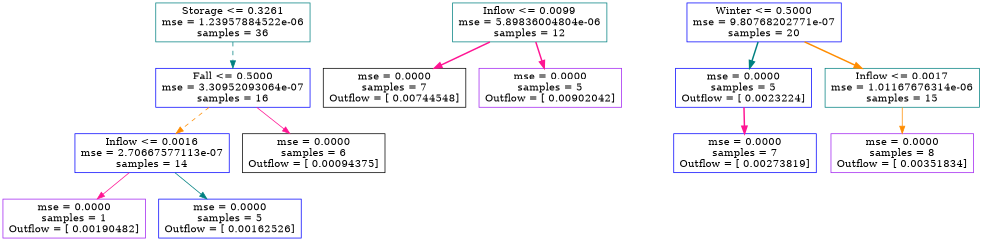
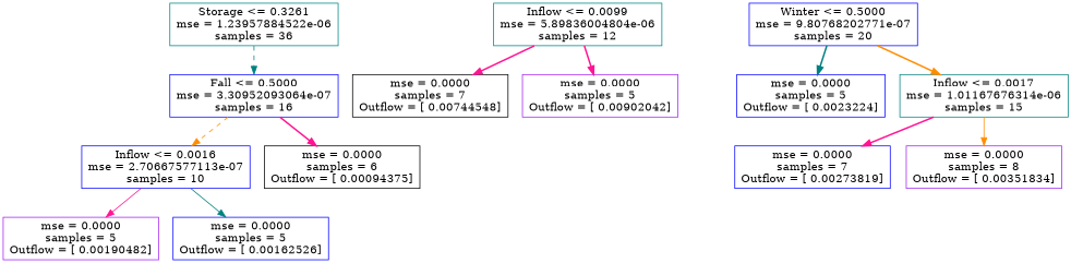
  digraph {
    node [color=blue shape=box]
    edge [color=deeppink style=bold]
    n1 [color=teal label="Storage <= 0.3261\nmse = 1.23957884522e-06\nsamples = 36"]
    n2 [label="Fall <= 0.5000\nmse = 3.30952093064e-07\nsamples = 16"]
    n3 [color=teal label="Inflow <= 0.0099\nmse = 5.89836004804e-06\nsamples = 12"]
    n4 [color=black label="mse = 0.0000\nsamples = 7\nOutflow = [ 0.00744548]"]
    n5 [color=purple label="mse = 0.0000\nsamples = 5\nOutflow = [ 0.00902042]"]
-   n6 [label="Inflow <= 0.0016\nmse = 2.70667577113e-07\nsamples = 14"]
+   n6 [label="Inflow <= 0.0016\nmse = 2.70667577113e-07\nsamples = 10"]
    n7 [color=black label="mse = 0.0000\nsamples = 6\nOutflow = [ 0.00094375]"]
    n8 [label="Winter <= 0.5000\nmse = 9.80768202771e-07\nsamples = 20"]
    n9 [color=teal label="Inflow <= 0.0017\nmse = 1.01167676314e-06\nsamples = 15"]
    n10 [label="mse = 0.0000\nsamples = 5\nOutflow = [ 0.0023224]"]
-   n11 [color=purple label="mse = 0.0000\nsamples = 1\nOutflow = [ 0.00190482]"]
+   n11 [color=purple label="mse = 0.0000\nsamples = 5\nOutflow = [ 0.00190482]"]
    n12 [label="mse = 0.0000\nsamples = 5\nOutflow = [ 0.00162526]"]
    n13 [label="mse = 0.0000\nsamples = 7\nOutflow = [ 0.00273819]"]
    n14 [color=purple label="mse = 0.0000\nsamples = 8\nOutflow = [ 0.00351834]"]
    n1 -> n2 [color=teal style=dashed]
    n2 -> n6 [color=darkorange style=dashed]
-   n2 -> n7 [style=solid]
+   n2 -> n7
    n3 -> n4
    n3 -> n5
    n6 -> n11 [style=solid]
    n6 -> n12 [color=teal style=solid]
    n8 -> n9 [color=darkorange]
    n8 -> n10 [color=teal]
-   n10 -> n13
+   n9 -> n13
    n9 -> n14 [color=darkorange style=solid]
  }
